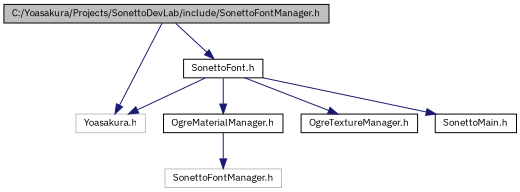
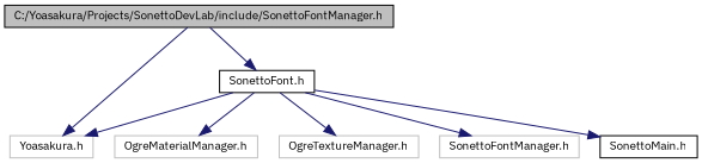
  digraph {
    fontname="IBM Plex Sans"
    node [color=grey75 fontname="IBM Plex Sans" fontsize=10 shape=record]
    edge [color=midnightblue fontname="IBM Plex Sans" fontsize=10 labelfontname="FreeSans.ttf" labelfontsize=10 style=solid]
    n1 [color=black fillcolor=grey75 fontcolor=black height=0.2 label="C:/Yoasakura/Projects/SonettoDevLab/include/SonettoFontManager.h" style=filled width=0.4]
    n2 [height=0.2 label="Yoasakura.h" width=0.4]
    n3 [color=black height=0.2 label="SonettoFont.h" width=0.4]
-   n4 [color=black height=0.2 label="OgreMaterialManager.h" width=0.4]
-   n5 [color=black height=0.2 label="OgreTextureManager.h" width=0.4]
+   n4 [height=0.2 label="OgreMaterialManager.h" width=0.4]
+   n5 [height=0.2 label="OgreTextureManager.h" width=0.4]
    n6 [height=0.2 label="SonettoFontManager.h" width=0.4]
    n7 [color=black height=0.2 label="SonettoMain.h" width=0.4]
    n1 -> n2
    n1 -> n3
    n3 -> n2
    n3 -> n4
    n3 -> n5
-   n4 -> n6
+   n3 -> n6
    n3 -> n7
  }
